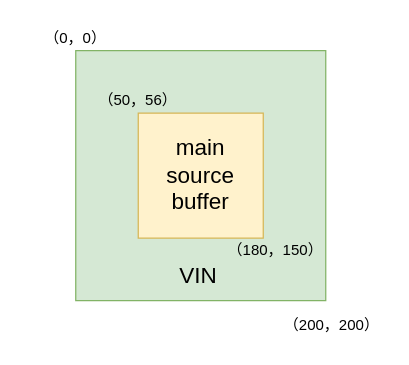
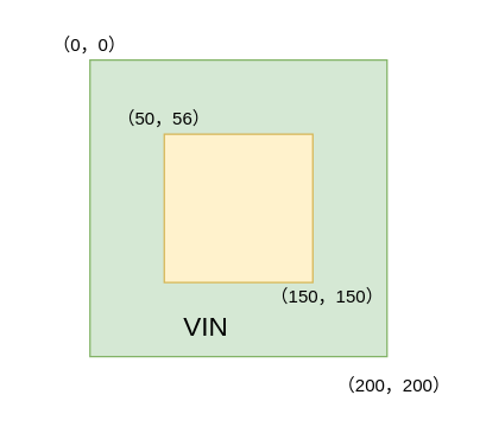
  <mxCell id="0" />
  <mxCell id="1" parent="0" />
  <mxCell id="2" value="" style="whiteSpace=wrap;html=1;aspect=fixed;fillColor=#d5e8d4;strokeColor=#82b366;" vertex="1" parent="1"><mxGeometry x="60" y="40" width="200" height="200" as="geometry" /></mxCell>
  <mxCell id="3" value="" style="whiteSpace=wrap;html=1;aspect=fixed;fillColor=#fff2cc;strokeColor=#d6b656;" vertex="1" parent="1"><mxGeometry x="110" y="90" width="100" height="100" as="geometry" /></mxCell>
  <mxCell id="4" value="（0，0）" style="text;html=1;strokeColor=none;fillColor=none;align=center;verticalAlign=middle;whiteSpace=wrap;rounded=0;" vertex="1" parent="1"><mxGeometry x="20" y="20" width="80" height="20" as="geometry" /></mxCell>
  <mxCell id="5" value="（50，56）" style="text;html=1;strokeColor=none;fillColor=none;align=center;verticalAlign=middle;whiteSpace=wrap;rounded=0;" vertex="1" parent="1"><mxGeometry x="70" y="70" width="80" height="20" as="geometry" /></mxCell>
- <mxCell id="6" value="（180，150）" style="text;html=1;strokeColor=none;fillColor=none;align=center;verticalAlign=middle;whiteSpace=wrap;rounded=0;" vertex="1" parent="1"><mxGeometry x="180" y="190" width="80" height="20" as="geometry" /></mxCell>
+ <mxCell id="6" value="（150，150）" style="text;html=1;strokeColor=none;fillColor=none;align=center;verticalAlign=middle;whiteSpace=wrap;rounded=0;" vertex="1" parent="1"><mxGeometry x="180" y="190" width="80" height="20" as="geometry" /></mxCell>
  <mxCell id="7" value="（200，200）" style="text;html=1;strokeColor=none;fillColor=none;align=center;verticalAlign=middle;whiteSpace=wrap;rounded=0;" vertex="1" parent="1"><mxGeometry x="225" y="250" width="80" height="20" as="geometry" /></mxCell>
- <mxCell id="8" value="&lt;font style=&quot;font-size: 18px&quot;&gt;VIN&lt;/font&gt;&amp;nbsp;" style="text;html=1;strokeColor=none;fillColor=none;align=center;verticalAlign=middle;whiteSpace=wrap;rounded=0;" vertex="1" parent="1"><mxGeometry x="140" y="210" width="40" height="20" as="geometry" /></mxCell>
- <mxCell id="9" value="&lt;span style=&quot;font-size: 18px&quot;&gt;main source buffer&lt;/span&gt;" style="text;html=1;strokeColor=none;fillColor=none;align=center;verticalAlign=middle;whiteSpace=wrap;rounded=0;" vertex="1" parent="1"><mxGeometry x="140" y="110" width="40" height="60" as="geometry" /></mxCell>
+ <mxCell id="8" value="&lt;font style=&quot;font-size: 18px&quot;&gt;VIN&lt;/font&gt;&amp;nbsp;" style="text;html=1;strokeColor=none;fillColor=none;align=center;verticalAlign=middle;whiteSpace=wrap;rounded=0;" vertex="1" parent="1"><mxGeometry x="120" y="210" width="40" height="20" as="geometry" /></mxCell>
